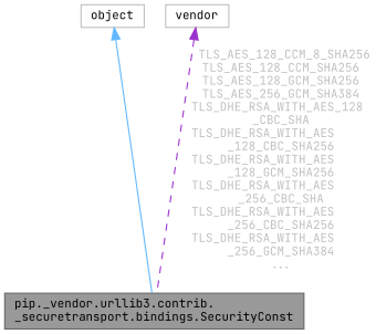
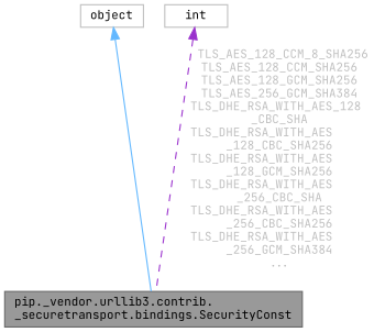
  digraph {
    fontname="JetBrains Mono"
    node [color=grey75 fillcolor=white fontname="JetBrains Mono" fontsize=10 shape=box style=filled]
    edge [dir=back fontname="JetBrains Mono" fontsize=10 labelfontname=Helvetica labelfontsize=10]
    n1 [color=gray40 fillcolor=grey60 fontcolor=black height=0.2 label="pip._vendor.urllib3.contrib.\l_securetransport.bindings.SecurityConst" width=0.4]
    n2 [height=0.2 label=object width=0.4]
-   n3 [height=0.2 label=vendor width=0.4]
+   n3 [height=0.2 label=int width=0.4]
    n2 -> n1 [color=steelblue1 style=solid]
    n3 -> n1 [color=darkorchid3 fontcolor=grey label=" TLS_AES_128_CCM_8_SHA256\nTLS_AES_128_CCM_SHA256\nTLS_AES_128_GCM_SHA256\nTLS_AES_256_GCM_SHA384\nTLS_DHE_RSA_WITH_AES_128\l_CBC_SHA\nTLS_DHE_RSA_WITH_AES\l_128_CBC_SHA256\nTLS_DHE_RSA_WITH_AES\l_128_GCM_SHA256\nTLS_DHE_RSA_WITH_AES\l_256_CBC_SHA\nTLS_DHE_RSA_WITH_AES\l_256_CBC_SHA256\nTLS_DHE_RSA_WITH_AES\l_256_GCM_SHA384\n..." style=dashed]
  }
